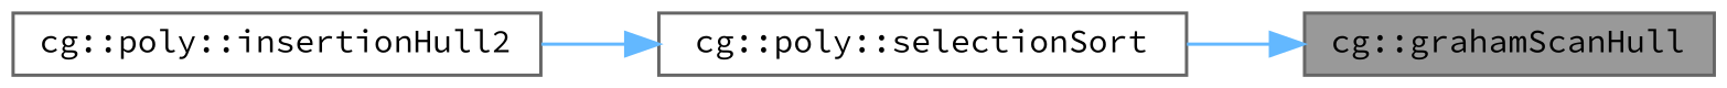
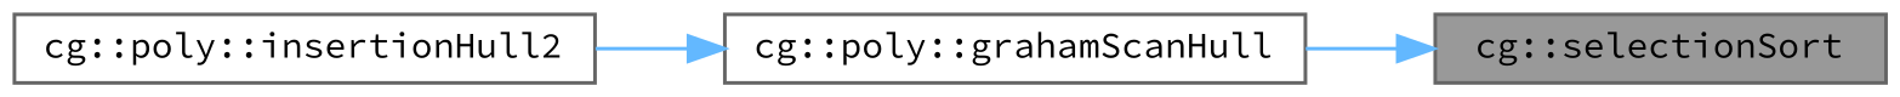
  digraph {
    fontname="Source Code Pro"
    rankdir=RL
    node [color=grey40 fillcolor=white fontname="Source Code Pro" fontsize=10 shape=box style=filled]
    edge [color=steelblue1 dir=back fontname="Source Code Pro" fontsize=10 labelfontname=Helvetica labelfontsize=10 style=solid]
-   n1 [color=gray40 fillcolor=grey60 fontcolor=black height=0.2 label="cg::grahamScanHull" width=0.4]
-   n2 [height=0.2 label="cg::poly::selectionSort" width=0.4]
+   n1 [color=gray40 fillcolor=grey60 fontcolor=black height=0.2 label="cg::selectionSort" width=0.4]
+   n2 [height=0.2 label="cg::poly::grahamScanHull" width=0.4]
    n3 [height=0.2 label="cg::poly::insertionHull2" width=0.4]
    n1 -> n2
    n2 -> n3
  }
